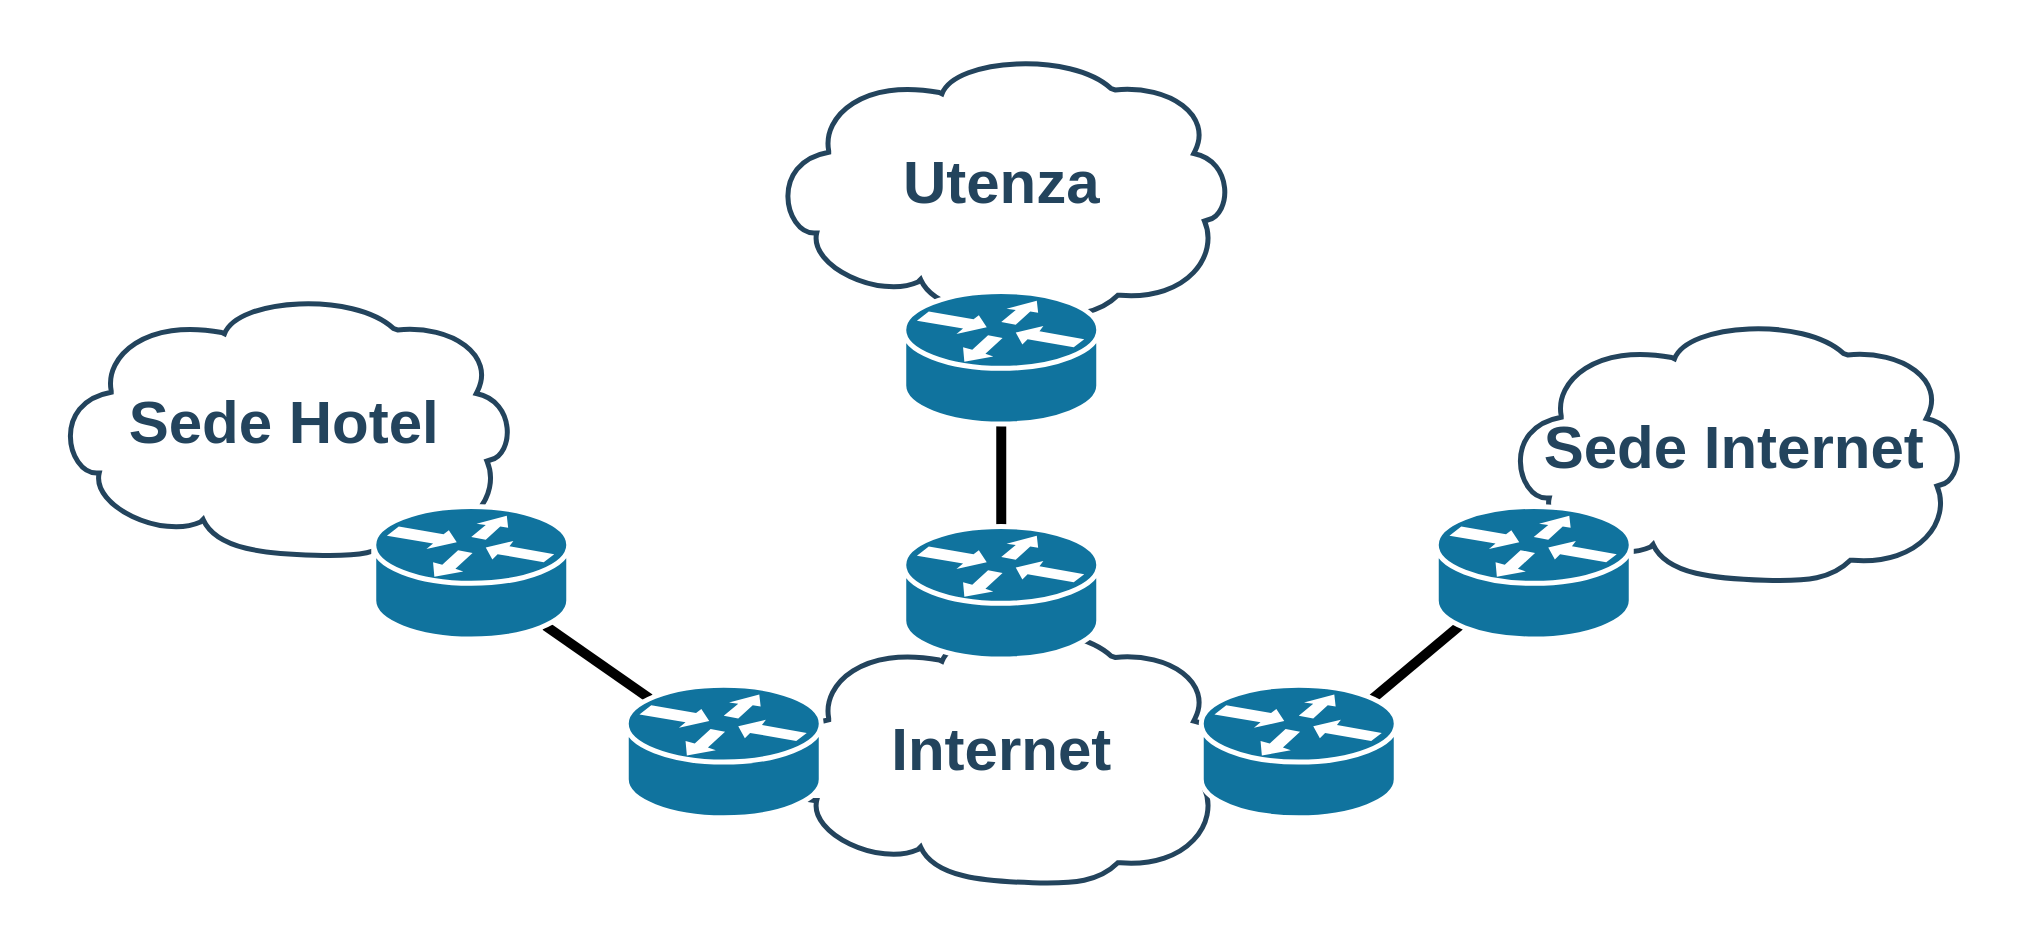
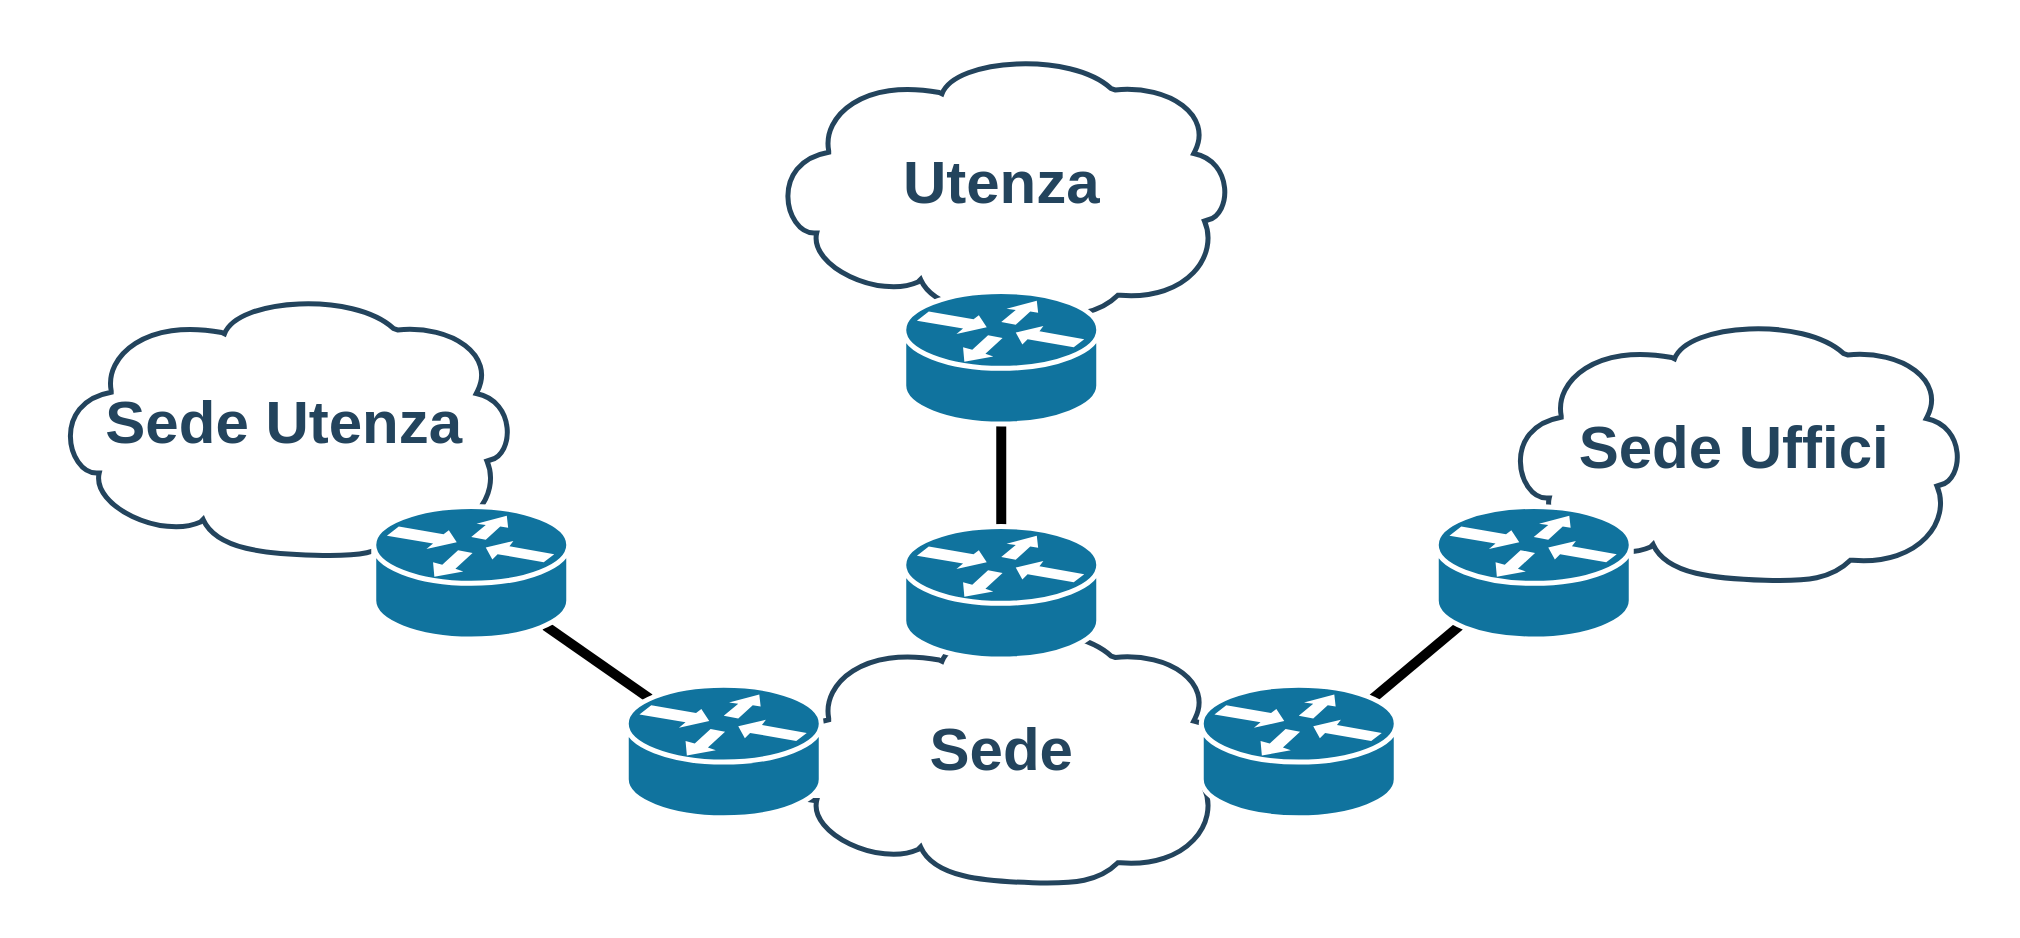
  <mxCell id="0" />
  <mxCell id="1" parent="0" />
- <mxCell id="2" value="Internet" style="shape=mxgraph.cisco.storage.cloud;html=1;dashed=0;strokeColor=#23445D;fillColor=#ffffff;strokeWidth=2;fontFamily=Helvetica;fontSize=24;fontColor=#23445D;align=center;fontStyle=1" parent="1" vertex="1"><mxGeometry x="307" y="247" width="186" height="106" as="geometry" /></mxCell>
+ <mxCell id="2" value="Sede" style="shape=mxgraph.cisco.storage.cloud;html=1;dashed=0;strokeColor=#23445D;fillColor=#ffffff;strokeWidth=2;fontFamily=Helvetica;fontSize=24;fontColor=#23445D;align=center;fontStyle=1" parent="1" vertex="1"><mxGeometry x="307" y="247" width="186" height="106" as="geometry" /></mxCell>
  <mxCell id="3" style="edgeStyle=orthogonalEdgeStyle;rounded=0;orthogonalLoop=1;jettySize=auto;html=1;strokeWidth=4;endArrow=none;endFill=0;" edge="1" parent="1" source="4" target="9"><mxGeometry relative="1" as="geometry" /></mxCell>
  <mxCell id="4" value="" style="shape=mxgraph.cisco.routers.router;html=1;dashed=0;fillColor=#10739E;strokeColor=#ffffff;strokeWidth=2;verticalLabelPosition=bottom;verticalAlign=top;fontFamily=Helvetica;fontSize=36;fontColor=#FFB366" parent="1" vertex="1"><mxGeometry x="361" y="210" width="78" height="53" as="geometry" /></mxCell>
- <mxCell id="5" value="Sede Hotel" style="shape=mxgraph.cisco.storage.cloud;html=1;dashed=0;strokeColor=#23445D;fillColor=#ffffff;strokeWidth=2;fontFamily=Helvetica;fontSize=24;fontColor=#23445D;align=center;fontStyle=1" vertex="1" parent="1"><mxGeometry x="20" y="116" width="186" height="106" as="geometry" /></mxCell>
+ <mxCell id="5" value="Sede Utenza" style="shape=mxgraph.cisco.storage.cloud;html=1;dashed=0;strokeColor=#23445D;fillColor=#ffffff;strokeWidth=2;fontFamily=Helvetica;fontSize=24;fontColor=#23445D;align=center;fontStyle=1" vertex="1" parent="1"><mxGeometry x="20" y="116" width="186" height="106" as="geometry" /></mxCell>
  <mxCell id="6" style="rounded=0;orthogonalLoop=1;jettySize=auto;html=1;endArrow=none;endFill=0;strokeWidth=4;exitX=0.88;exitY=0.9;exitDx=0;exitDy=0;exitPerimeter=0;entryX=0.12;entryY=0.1;entryDx=0;entryDy=0;entryPerimeter=0;" edge="1" parent="1" source="7" target="14"><mxGeometry relative="1" as="geometry" /></mxCell>
  <mxCell id="7" value="" style="shape=mxgraph.cisco.routers.router;html=1;dashed=0;fillColor=#10739E;strokeColor=#ffffff;strokeWidth=2;verticalLabelPosition=bottom;verticalAlign=top;fontFamily=Helvetica;fontSize=36;fontColor=#FFB366" vertex="1" parent="1"><mxGeometry x="149" y="202" width="78" height="53" as="geometry" /></mxCell>
  <mxCell id="8" value="Utenza" style="shape=mxgraph.cisco.storage.cloud;html=1;dashed=0;strokeColor=#23445D;fillColor=#ffffff;strokeWidth=2;fontFamily=Helvetica;fontSize=24;fontColor=#23445D;align=center;fontStyle=1" vertex="1" parent="1"><mxGeometry x="307" y="20" width="186" height="106" as="geometry" /></mxCell>
  <mxCell id="9" value="" style="shape=mxgraph.cisco.routers.router;html=1;dashed=0;fillColor=#10739E;strokeColor=#ffffff;strokeWidth=2;verticalLabelPosition=bottom;verticalAlign=top;fontFamily=Helvetica;fontSize=36;fontColor=#FFB366" vertex="1" parent="1"><mxGeometry x="361" y="116" width="78" height="53" as="geometry" /></mxCell>
- <mxCell id="10" value="Sede Internet" style="shape=mxgraph.cisco.storage.cloud;html=1;dashed=0;strokeColor=#23445D;fillColor=#ffffff;strokeWidth=2;fontFamily=Helvetica;fontSize=24;fontColor=#23445D;align=center;fontStyle=1" vertex="1" parent="1"><mxGeometry x="600" y="126" width="186" height="106" as="geometry" /></mxCell>
+ <mxCell id="10" value="Sede Uffici" style="shape=mxgraph.cisco.storage.cloud;html=1;dashed=0;strokeColor=#23445D;fillColor=#ffffff;strokeWidth=2;fontFamily=Helvetica;fontSize=24;fontColor=#23445D;align=center;fontStyle=1" vertex="1" parent="1"><mxGeometry x="600" y="126" width="186" height="106" as="geometry" /></mxCell>
  <mxCell id="11" style="edgeStyle=none;rounded=0;orthogonalLoop=1;jettySize=auto;html=1;endArrow=none;endFill=0;strokeWidth=4;entryX=0.88;entryY=0.1;entryDx=0;entryDy=0;entryPerimeter=0;exitX=0.12;exitY=0.9;exitDx=0;exitDy=0;exitPerimeter=0;" edge="1" parent="1" source="12" target="13"><mxGeometry relative="1" as="geometry" /></mxCell>
  <mxCell id="12" value="" style="shape=mxgraph.cisco.routers.router;html=1;dashed=0;fillColor=#10739E;strokeColor=#ffffff;strokeWidth=2;verticalLabelPosition=bottom;verticalAlign=top;fontFamily=Helvetica;fontSize=36;fontColor=#FFB366" vertex="1" parent="1"><mxGeometry x="574" y="202" width="78" height="53" as="geometry" /></mxCell>
  <mxCell id="13" value="" style="shape=mxgraph.cisco.routers.router;html=1;dashed=0;fillColor=#10739E;strokeColor=#ffffff;strokeWidth=2;verticalLabelPosition=bottom;verticalAlign=top;fontFamily=Helvetica;fontSize=36;fontColor=#FFB366" vertex="1" parent="1"><mxGeometry x="480" y="273.5" width="78" height="53" as="geometry" /></mxCell>
  <mxCell id="14" value="" style="shape=mxgraph.cisco.routers.router;html=1;dashed=0;fillColor=#10739E;strokeColor=#ffffff;strokeWidth=2;verticalLabelPosition=bottom;verticalAlign=top;fontFamily=Helvetica;fontSize=36;fontColor=#FFB366" vertex="1" parent="1"><mxGeometry x="250" y="273.5" width="78" height="53" as="geometry" /></mxCell>
